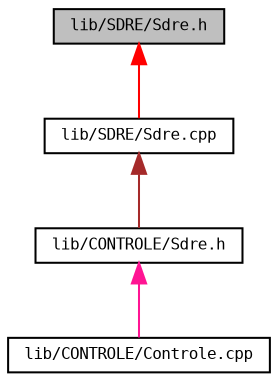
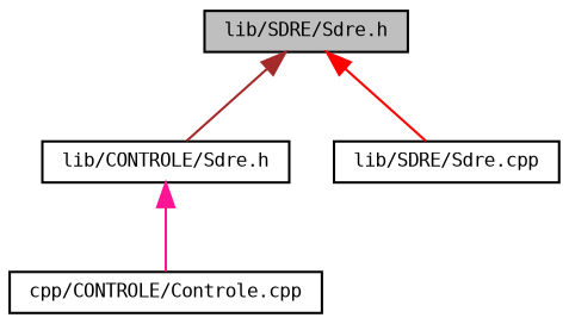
  digraph {
    node [color=black fontname=DejaVuSansMono fontsize=8 shape=record]
    edge [dir=back fontname=DejaVuSansMono fontsize=8 labelfontname=DejaVuSansMono labelfontsize=8 style=solid]
    n1 [fillcolor=grey75 fontcolor=black height=0.2 label="lib/SDRE/Sdre.h" style=filled width=0.4]
    n2 [height=0.2 label="lib/CONTROLE/Sdre.h" width=0.4]
    n3 [height=0.2 label="lib/SDRE/Sdre.cpp" width=0.4]
-   n4 [height=0.2 label="lib/CONTROLE/Controle.cpp" width=0.4]
-   n3 -> n2 [color=brown]
+   n4 [height=0.2 label="cpp/CONTROLE/Controle.cpp" width=0.4]
+   n1 -> n2 [color=brown]
    n1 -> n3 [color=red]
    n2 -> n4 [color=deeppink]
  }
